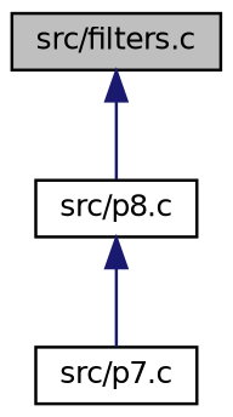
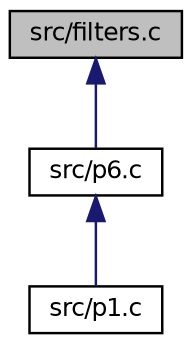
  digraph {
    node [color=black fillcolor=white fontname=Helvetica fontsize=10 shape=record style=filled]
    edge [color=midnightblue dir=back fontname=Helvetica fontsize=10 labelfontname=Helvetica labelfontsize=10 style=solid]
    n1 [fillcolor=grey75 fontcolor=black height=0.2 label="src/filters.c" width=0.4]
-   n2 [height=0.2 label="src/p8.c" width=0.4]
-   n3 [height=0.2 label="src/p7.c" width=0.4]
+   n2 [height=0.2 label="src/p6.c" width=0.4]
+   n3 [height=0.2 label="src/p1.c" width=0.4]
    n1 -> n2
    n2 -> n3
  }
